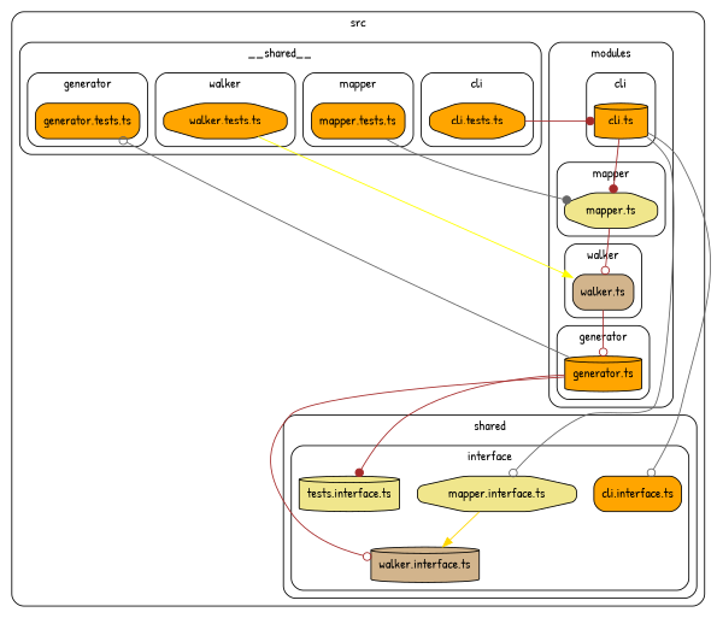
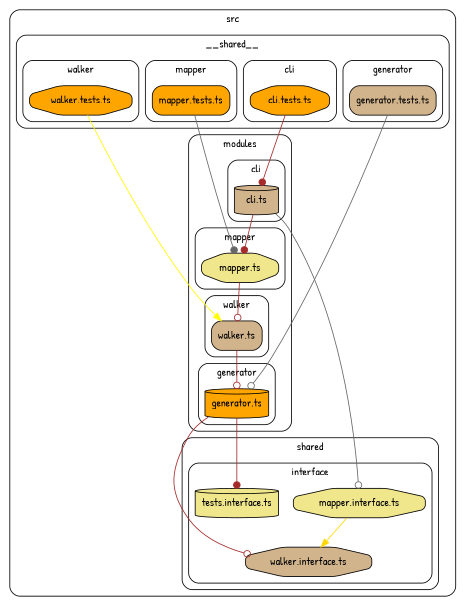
  digraph {
    fontname="Patrick Hand"
    splines=true
    node [fillcolor=orange fontname="Patrick Hand" nodesep=1000.0 shape=cylinder style="filled,rounded"]
    edge [arrowhead=odot color=brown fontname="Patrick Hand"]
-   n1 [label="cli.ts"]
+   n1 [fillcolor=tan label="cli.ts"]
    n2 [label="generator.ts"]
    n3 [fillcolor=khaki label="mapper.ts" shape=octagon]
    n4 [fillcolor=tan label="walker.ts" shape=box]
-   n5 [label="cli.interface.ts" shape=box]
    n6 [fillcolor=khaki label="tests.interface.ts"]
    n7 [fillcolor=khaki label="mapper.interface.ts" shape=octagon]
-   n8 [fillcolor=tan label="walker.interface.ts"]
+   n8 [fillcolor=tan label="walker.interface.ts" shape=octagon]
    n9 [label="cli.tests.ts" shape=octagon]
-   n10 [label="generator.tests.ts" shape=box]
+   n10 [fillcolor=tan label="generator.tests.ts" shape=box]
    n11 [label="mapper.tests.ts" shape=box]
    n12 [label="walker.tests.ts" shape=octagon]
    subgraph cluster_1 {
      label=src
      style=rounded
      subgraph cluster_2 {
        label=modules
        style=rounded
        subgraph cluster_3 {
          label=cli
          style=rounded
          n1
        }
        subgraph cluster_4 {
          label=generator
          style=rounded
          n2
        }
        subgraph cluster_5 {
          label=mapper
          style=rounded
          n3
        }
        subgraph cluster_6 {
          label=walker
          style=rounded
          n4
        }
      }
      subgraph cluster_7 {
        label=shared
        style=rounded
        subgraph cluster_8 {
          label=interface
          style=rounded
-         n5
          n6
          n7
          n8
        }
      }
      subgraph cluster_9 {
        label=__shared__
        style=rounded
        subgraph cluster_10 {
          label=cli
          style=rounded
          n9
        }
        subgraph cluster_11 {
          label=generator
          style=rounded
          n10
        }
        subgraph cluster_12 {
          label=mapper
          style=rounded
          n11
        }
        subgraph cluster_13 {
          label=walker
          style=rounded
          n12
        }
      }
    }
    n1 -> n3 [arrowhead=dot]
-   n1 -> n5 [color=gray40]
    n1 -> n7 [color=gray40]
    n2 -> n6 [arrowhead=dot]
    n2 -> n8
    n3 -> n4
    n4 -> n2
    n7 -> n8 [color=gold arrowhead=""]
    n9 -> n1 [arrowhead=dot]
-   n2 -> n10 [color=gray40]
+   n10 -> n2 [color=gray40]
    n11 -> n3 [arrowhead=dot color=gray40]
    n12 -> n4 [color=yellow arrowhead=""]
  }
